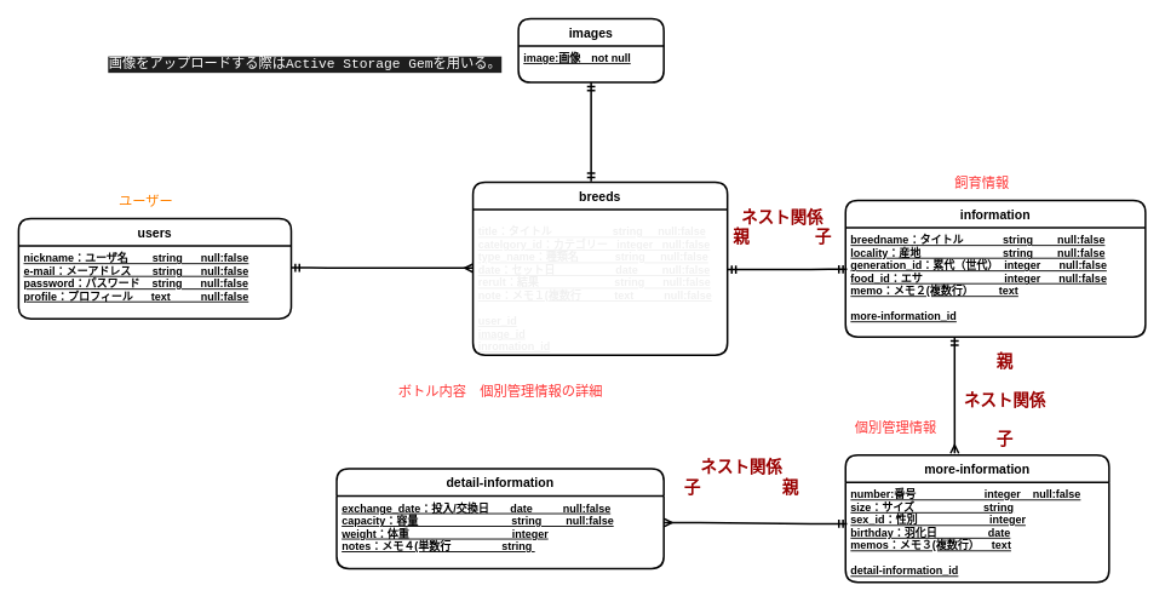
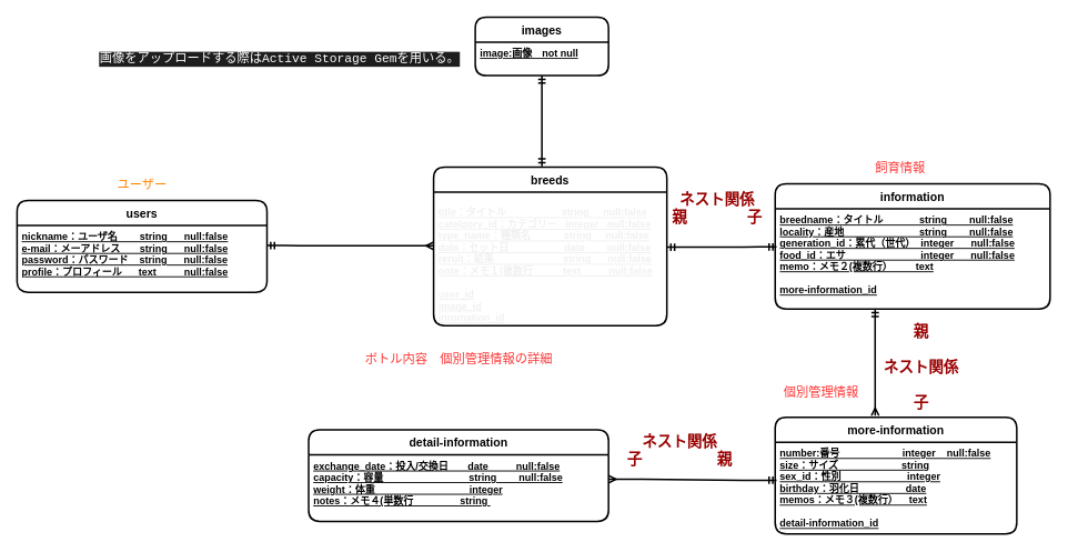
  <mxCell id="0" />
  <mxCell id="1" parent="0" />
  <mxCell id="2" value="users" style="swimlane;childLayout=stackLayout;horizontal=1;startSize=30;horizontalStack=0;rounded=1;fontSize=14;fontStyle=1;strokeWidth=2;resizeParent=0;resizeLast=1;shadow=0;dashed=0;align=center;" parent="1" vertex="1"><mxGeometry x="20" y="240" width="300" height="110" as="geometry"><mxRectangle x="350" y="90" width="70" height="30" as="alternateBounds" /></mxGeometry></mxCell>
  <mxCell id="3" value="nickname：ユーザ名        string      null:false&#10;e-mail：メーアドレス       string      null:false&#10;password：パスワード    string      null:false&#10;profile：プロフィール      text          null:false" style="align=left;strokeColor=none;fillColor=none;spacingLeft=4;fontSize=12;verticalAlign=top;resizable=0;rotatable=0;part=1;fontStyle=5" parent="2" vertex="1"><mxGeometry y="30" width="300" height="80" as="geometry" /></mxCell>
  <mxCell id="4" value="breeds" style="swimlane;childLayout=stackLayout;horizontal=1;startSize=30;horizontalStack=0;rounded=1;fontSize=14;fontStyle=1;strokeWidth=2;resizeParent=0;resizeLast=1;shadow=0;dashed=0;align=center;" parent="1" vertex="1"><mxGeometry x="520" y="200" width="280" height="190" as="geometry" /></mxCell>
  <mxCell id="5" value="" style="edgeStyle=entityRelationEdgeStyle;fontSize=12;html=1;endArrow=ERmany;startArrow=ERmandOne;strokeWidth=2;startFill=0;endFill=0;" parent="4" edge="1"><mxGeometry width="100" height="100" relative="1" as="geometry"><mxPoint x="-200" y="94" as="sourcePoint" /><mxPoint y="94.33" as="targetPoint" /></mxGeometry></mxCell>
  <mxCell id="6" value="title：タイトル                    string     null:false&#10;catelgory_id：カテゴリー   integer   null:false&#10;type_name：種類名            string     null:false&#10;date：セット日                    date        null:false&#10;rerult：結果                         string      null:false&#10;note：メモ１(複数行           text          null:false&#10;&#10;user_id&#10;image_id&#10;inromation_id" style="align=left;strokeColor=none;fillColor=none;spacingLeft=4;fontSize=12;verticalAlign=bottom;resizable=0;rotatable=0;part=1;fontColor=#F0F0F0;fontStyle=5" parent="4" vertex="1"><mxGeometry y="30" width="280" height="160" as="geometry" /></mxCell>
  <mxCell id="7" value="images" style="swimlane;childLayout=stackLayout;horizontal=1;startSize=30;horizontalStack=0;rounded=1;fontSize=14;fontStyle=1;strokeWidth=2;resizeParent=0;resizeLast=1;shadow=0;dashed=0;align=center;" parent="1" vertex="1"><mxGeometry x="570" y="20" width="160" height="70" as="geometry" /></mxCell>
  <mxCell id="8" value="image:画像　not null" style="align=left;strokeColor=none;fillColor=none;spacingLeft=4;fontSize=12;verticalAlign=top;resizable=0;rotatable=0;part=1;fontStyle=5" parent="7" vertex="1"><mxGeometry y="30" width="160" height="40" as="geometry" /></mxCell>
  <mxCell id="9" value="" style="fontSize=12;html=1;endArrow=ERmandOne;startArrow=ERmandOne;strokeWidth=2;startFill=0;endFill=0;targetPerimeterSpacing=0;exitX=0.5;exitY=1;exitDx=0;exitDy=0;" parent="1" source="8" edge="1"><mxGeometry width="100" height="100" relative="1" as="geometry"><mxPoint x="625" y="100" as="sourcePoint" /><mxPoint x="650" y="199" as="targetPoint" /><Array as="points" /></mxGeometry></mxCell>
  <mxCell id="10" value="information" style="swimlane;childLayout=stackLayout;horizontal=1;startSize=30;horizontalStack=0;rounded=1;fontSize=14;fontStyle=1;strokeWidth=2;resizeParent=0;resizeLast=1;shadow=0;dashed=0;align=center;" parent="1" vertex="1"><mxGeometry x="930" y="220" width="330" height="150" as="geometry" /></mxCell>
  <mxCell id="11" value="breedname：タイトル             string        null:false&#10;locality：産地                           string        null:false&#10;generation_id：累代（世代）  integer      null:false&#10;food_id：エサ                           integer      null:false&#10;memo：メモ２(複数行）　　   text&#10;&#10;more-information_id" style="align=left;strokeColor=none;fillColor=none;spacingLeft=4;fontSize=12;verticalAlign=top;resizable=0;rotatable=0;part=1;fontStyle=5" parent="10" vertex="1"><mxGeometry y="30" width="330" height="120" as="geometry" /></mxCell>
  <mxCell id="12" value="more-information" style="swimlane;childLayout=stackLayout;horizontal=1;startSize=30;horizontalStack=0;rounded=1;fontSize=14;fontStyle=1;strokeWidth=2;resizeParent=0;resizeLast=1;shadow=0;dashed=0;align=center;" parent="1" vertex="1"><mxGeometry x="930" y="500" width="290" height="140" as="geometry" /></mxCell>
  <mxCell id="13" value="number:番号　　　　　　 integer    null:false&#10;size：サイズ           　　　 string&#10;sex_id：性別            　　　 integer&#10;birthday：羽化日      　　　date&#10;memos：メモ３(複数行）    text&#10;&#10;detail-information_id" style="align=left;strokeColor=none;fillColor=none;spacingLeft=4;fontSize=12;verticalAlign=top;resizable=0;rotatable=0;part=1;fontStyle=5" parent="12" vertex="1"><mxGeometry y="30" width="290" height="110" as="geometry" /></mxCell>
  <mxCell id="14" value="" style="edgeStyle=entityRelationEdgeStyle;fontSize=12;html=1;endArrow=ERmandOne;startArrow=ERmandOne;entryX=0.008;entryY=0.446;entryDx=0;entryDy=0;entryPerimeter=0;strokeWidth=2;startFill=0;endFill=0;exitX=1.001;exitY=0.412;exitDx=0;exitDy=0;exitPerimeter=0;" parent="1" source="6" edge="1"><mxGeometry width="100" height="100" relative="1" as="geometry"><mxPoint x="810" y="296" as="sourcePoint" /><mxPoint x="931.68" y="295.68" as="targetPoint" /></mxGeometry></mxCell>
  <mxCell id="15" value="" style="fontSize=12;html=1;endArrow=ERmany;startArrow=ERmandOne;strokeWidth=2;startFill=0;endFill=0;targetPerimeterSpacing=0;entryX=0.414;entryY=-0.014;entryDx=0;entryDy=0;entryPerimeter=0;" parent="1" target="12" edge="1"><mxGeometry width="100" height="100" relative="1" as="geometry"><mxPoint x="1050" y="370" as="sourcePoint" /><mxPoint x="1050" y="490" as="targetPoint" /><Array as="points"><mxPoint x="1050" y="420" /></Array></mxGeometry></mxCell>
  <mxCell id="16" value="detail-information" style="swimlane;childLayout=stackLayout;horizontal=1;startSize=30;horizontalStack=0;rounded=1;fontSize=14;fontStyle=1;strokeWidth=2;resizeParent=0;resizeLast=1;shadow=0;dashed=0;align=center;" parent="1" vertex="1"><mxGeometry x="370" y="515" width="360" height="110" as="geometry" /></mxCell>
  <mxCell id="17" value="exchange_date：投入/交換日       date          null:false&#10;capacity：容量            　 　　       string        null:false&#10;weight：体重                                  integer&#10;notes：メモ４(単数行　　　      string " style="align=left;strokeColor=none;fillColor=none;spacingLeft=4;fontSize=12;verticalAlign=top;resizable=0;rotatable=0;part=1;fontStyle=5" parent="16" vertex="1"><mxGeometry y="30" width="360" height="80" as="geometry" /></mxCell>
  <mxCell id="18" value="" style="edgeStyle=entityRelationEdgeStyle;fontSize=12;html=1;endArrow=ERmandOne;startArrow=ERmany;entryX=0.008;entryY=0.446;entryDx=0;entryDy=0;entryPerimeter=0;strokeWidth=2;startFill=0;endFill=0;" parent="1" edge="1"><mxGeometry width="100" height="100" relative="1" as="geometry"><mxPoint x="730" y="574.32" as="sourcePoint" /><mxPoint x="931.68" y="575.68" as="targetPoint" /></mxGeometry></mxCell>
  <mxCell id="19" value="&lt;font color=&quot;#ff3333&quot; style=&quot;font-size: 15px&quot;&gt;ボトル内容　個別管理情報の詳細&lt;/font&gt;" style="text;html=1;align=center;verticalAlign=middle;resizable=0;points=[];autosize=1;fontColor=#FF8000;" parent="1" vertex="1"><mxGeometry x="430" y="420" width="240" height="20" as="geometry" /></mxCell>
  <mxCell id="20" value="&lt;font color=&quot;#ff3333&quot; style=&quot;font-size: 15px&quot;&gt;個別管理情報&lt;/font&gt;" style="text;html=1;align=center;verticalAlign=middle;resizable=0;points=[];autosize=1;fontColor=#FF8000;" parent="1" vertex="1"><mxGeometry x="930" y="460" width="110" height="20" as="geometry" /></mxCell>
  <mxCell id="21" value="&lt;font color=&quot;#ff3333&quot; style=&quot;font-size: 15px&quot;&gt;飼育情報&lt;/font&gt;" style="text;html=1;align=center;verticalAlign=middle;resizable=0;points=[];autosize=1;fontColor=#FF8000;" parent="1" vertex="1"><mxGeometry x="1040" y="190" width="80" height="20" as="geometry" /></mxCell>
- <mxCell id="22" value="&lt;font style=&quot;font-size: 15px&quot;&gt;ユーザー&lt;/font&gt;" style="text;html=1;align=center;verticalAlign=middle;resizable=0;points=[];autosize=1;fontColor=#FF8000;" parent="1" vertex="1"><mxGeometry x="125" y="210" width="70" height="20" as="geometry" /></mxCell>
+ <mxCell id="22" value="&lt;font style=&quot;font-size: 15px&quot;&gt;ユーザー&lt;/font&gt;" style="text;html=1;align=center;verticalAlign=middle;resizable=0;points=[];autosize=1;fontColor=#FF8000;" parent="1" vertex="1"><mxGeometry x="135" y="210" width="70" height="20" as="geometry" /></mxCell>
  <mxCell id="23" value="&lt;div style=&quot;background-color: rgb(30, 30, 30); font-family: menlo, monaco, &amp;quot;courier new&amp;quot;, monospace; font-size: 15px; line-height: 18px;&quot;&gt;&lt;span style=&quot;font-size: 15px;&quot;&gt;&lt;font color=&quot;#ffffff&quot; style=&quot;font-size: 15px;&quot;&gt;画像をアップロードする際はActive Storage Gemを用いる。&lt;/font&gt;&lt;/span&gt;&lt;/div&gt;" style="text;html=1;align=center;verticalAlign=middle;resizable=0;points=[];autosize=1;fontSize=15;fontColor=#FF8000;fontStyle=0" parent="1" vertex="1"><mxGeometry x="110" y="60" width="450" height="20" as="geometry" /></mxCell>
  <mxCell id="24" value="&lt;font color=&quot;#990000&quot; style=&quot;font-size: 18px&quot;&gt;&lt;b&gt;ネスト関係&lt;br&gt;親　　　　子&lt;/b&gt;&lt;/font&gt;&lt;font&gt;&lt;br&gt;&lt;/font&gt;" style="text;html=1;align=center;verticalAlign=middle;resizable=0;points=[];autosize=1;" vertex="1" parent="1"><mxGeometry x="800" y="230" width="120" height="40" as="geometry" /></mxCell>
  <mxCell id="25" value="&lt;font color=&quot;#990000&quot; style=&quot;font-size: 18px&quot;&gt;&lt;b&gt;親&lt;br&gt;&lt;br&gt;ネスト関係&lt;br&gt;&lt;br&gt;子&lt;/b&gt;&lt;/font&gt;&lt;font&gt;&lt;b&gt;&lt;br&gt;&lt;/b&gt;&lt;/font&gt;" style="text;html=1;align=center;verticalAlign=middle;resizable=0;points=[];autosize=1;" vertex="1" parent="1"><mxGeometry x="1050" y="395" width="110" height="90" as="geometry" /></mxCell>
- <mxCell id="26" value="&lt;font color=&quot;#990000&quot; style=&quot;font-size: 18px&quot;&gt;&lt;b&gt;ネスト関係&lt;br&gt;子　　　　　親&lt;/b&gt;&lt;/font&gt;&lt;font&gt;&lt;b&gt;&lt;br&gt;&lt;/b&gt;&lt;/font&gt;" style="text;html=1;align=center;verticalAlign=middle;resizable=0;points=[];autosize=1;" vertex="1" parent="1"><mxGeometry x="745" y="505" width="140" height="40" as="geometry" /></mxCell>
+ <mxCell id="26" value="&lt;font color=&quot;#990000&quot; style=&quot;font-size: 18px&quot;&gt;&lt;b&gt;ネスト関係&lt;br&gt;子　　　　　親&lt;/b&gt;&lt;/font&gt;&lt;font&gt;&lt;b&gt;&lt;br&gt;&lt;/b&gt;&lt;/font&gt;" style="text;html=1;align=center;verticalAlign=middle;resizable=0;points=[];autosize=1;" vertex="1" parent="1"><mxGeometry x="745" y="520" width="140" height="40" as="geometry" /></mxCell>
